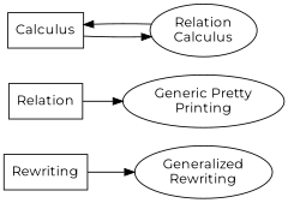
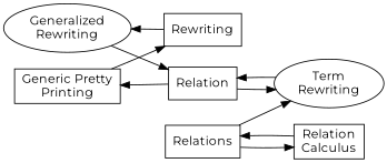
  digraph {
    fontname=Montserrat
    ordering=out
    rankdir=LR
    node [fontname=Montserrat shape=ellipse]
    edge [fontname=Montserrat]
    n1 [label="Generalized\nRewriting"]
-   n2 [label="Generic Pretty\nPrinting"]
+   n2 [label="Generic Pretty\nPrinting" shape=box]
    n3 [label=Relation shape=box]
    n4 [label=Rewriting shape=box]
-   n6 [label=Calculus shape=box]
-   n7 [label="Relation\nCalculus"]
+   n5 [label="Term\nRewriting"]
+   n6 [label=Relations shape=box]
+   n7 [label="Relation\nCalculus" shape=box]
    subgraph sub_1 {
      rank=same
      n1
      n2
    }
+   n1 -> n3
+   n2 -> n4
    n3 -> n2
+   n3 -> n5
    n4 -> n1
+   n5 -> n3
+   n6 -> n5
    n6 -> n7
    n7 -> n6
  }
